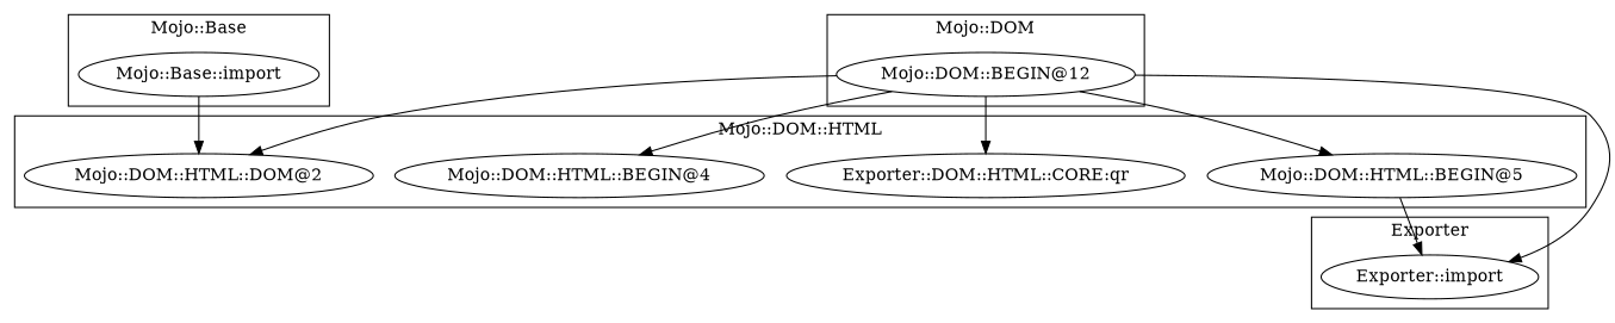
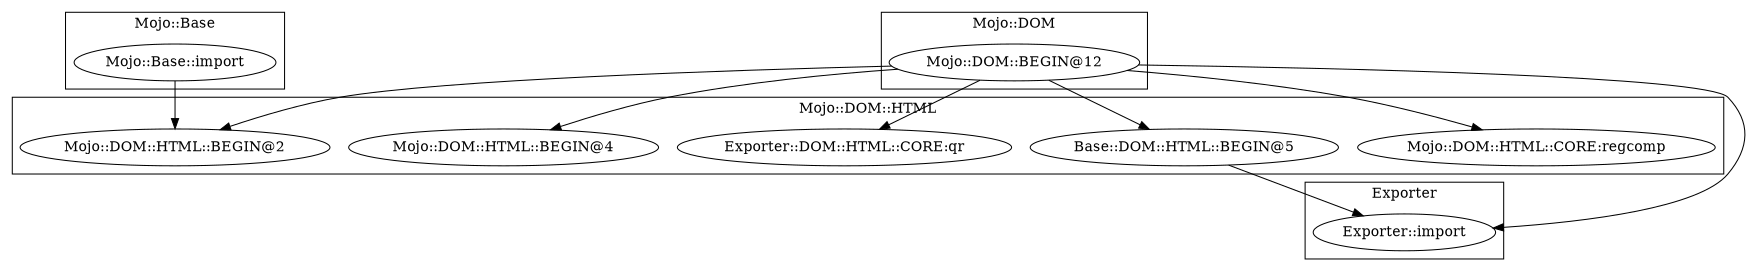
  digraph {
    "Mojo::Base::import"
    "Exporter::import"
-   "Mojo::DOM::HTML::BEGIN@5"
+   "Mojo::DOM::HTML::CORE:regcomp"
+   "Mojo::DOM::HTML::BEGIN@5" [label="Base::DOM::HTML::BEGIN@5"]
    n5 [label="Exporter::DOM::HTML::CORE:qr"]
    "Mojo::DOM::HTML::BEGIN@4"
-   "Mojo::DOM::HTML::BEGIN@2" [label="Mojo::DOM::HTML::DOM@2"]
+   "Mojo::DOM::HTML::BEGIN@2"
    "Mojo::DOM::BEGIN@12"
    subgraph cluster_1 {
      label="Mojo::Base"
      "Mojo::Base::import"
    }
    subgraph cluster_2 {
      label=Exporter
      "Exporter::import"
    }
    subgraph cluster_3 {
      label="Mojo::DOM::HTML"
+     "Mojo::DOM::HTML::CORE:regcomp"
      "Mojo::DOM::HTML::BEGIN@5"
      n5
      "Mojo::DOM::HTML::BEGIN@4"
      "Mojo::DOM::HTML::BEGIN@2"
    }
    subgraph cluster_4 {
      label="Mojo::DOM"
      "Mojo::DOM::BEGIN@12"
    }
    "Mojo::Base::import" -> "Mojo::DOM::HTML::BEGIN@2"
    "Mojo::DOM::HTML::BEGIN@5" -> "Exporter::import"
    "Mojo::DOM::BEGIN@12" -> "Exporter::import"
+   "Mojo::DOM::BEGIN@12" -> "Mojo::DOM::HTML::CORE:regcomp"
    "Mojo::DOM::BEGIN@12" -> "Mojo::DOM::HTML::BEGIN@5"
    "Mojo::DOM::BEGIN@12" -> n5
    "Mojo::DOM::BEGIN@12" -> "Mojo::DOM::HTML::BEGIN@4"
    "Mojo::DOM::BEGIN@12" -> "Mojo::DOM::HTML::BEGIN@2"
  }
